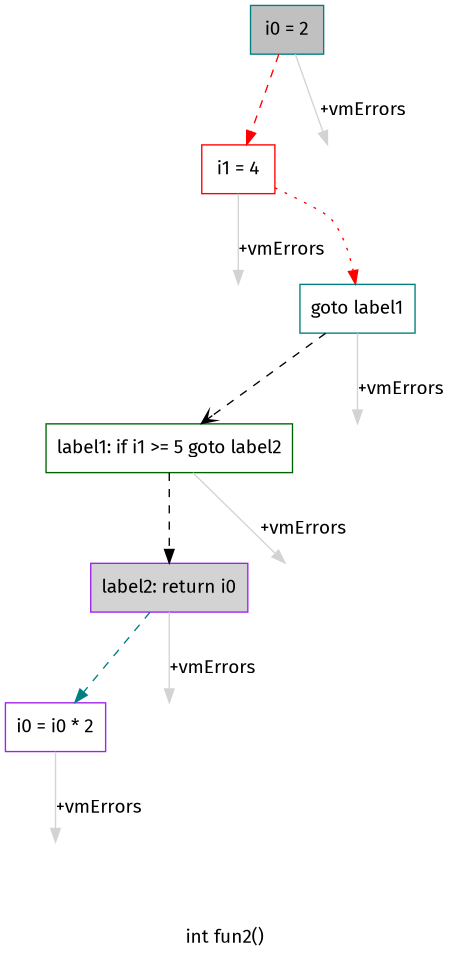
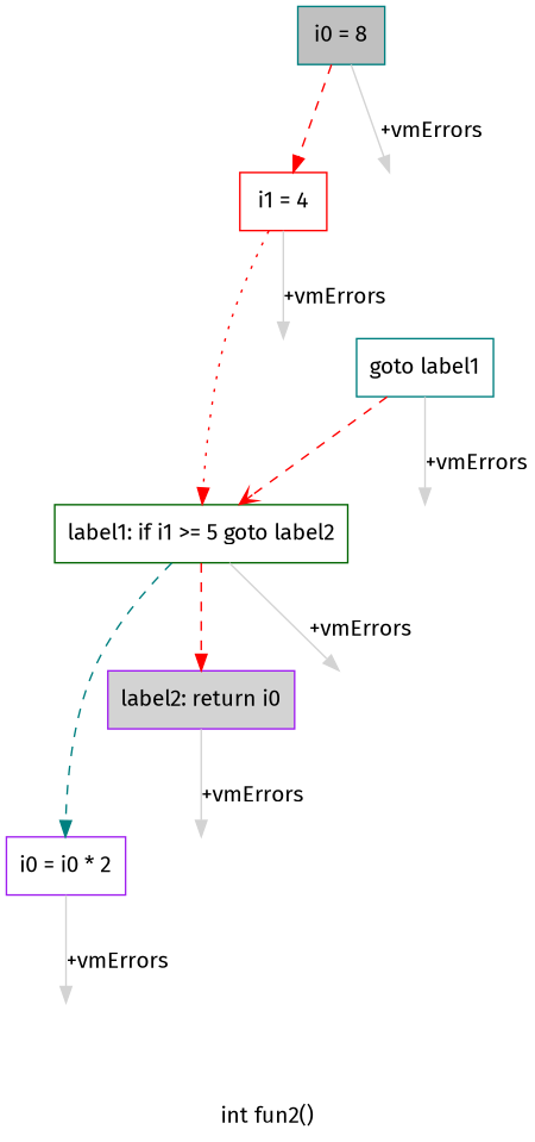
  digraph {
    fontname="Fira Sans"
    label="int fun2()"
    node [fontname="Fira Sans" shape=box style=invis]
    edge [color=lightgray fontname="Fira Sans"]
-   n1 [color=teal fillcolor=gray label="i0 = 2" style=filled]
+   n1 [color=teal fillcolor=gray label="i0 = 8" style=filled]
    n2 [color=red label="i1 = 4" style=""]
    n3 [label=Esc]
    n4 [color=darkgreen label="label1: if i1 >= 5 goto label2" style=""]
    n5 [label=Esc]
    n6 [color=purple label="i0 = i0 * 2" style=""]
    n7 [color=purple fillcolor=lightgray label="label2: return i0" style=filled]
    n8 [label=Esc]
    n9 [label=Esc]
    n10 [label=Esc]
    n11 [color=teal label="goto label1" style=""]
    n12 [label=Esc]
    n13 [label=Esc]
    n1 -> n2 [arrowhead=normal color=red style=dashed]
    n1 -> n3 [label="\l+vmErrors"]
-   n2 -> n11 [arrowhead=normal color=red style=dotted]
+   n2 -> n4 [arrowhead=normal color=red style=dotted]
    n2 -> n5 [label="\l+vmErrors"]
-   n7 -> n6 [arrowhead=normal color=teal style=dashed]
-   n4 -> n7 [arrowhead=normal color=black style=dashed]
+   n4 -> n6 [arrowhead=normal color=teal style=dashed]
+   n4 -> n7 [arrowhead=normal color=red style=dashed]
    n4 -> n8 [label="\l+vmErrors"]
    n6 -> n9 [label="\l+vmErrors"]
    n7 -> n10 [label="\l+vmErrors"]
-   n11 -> n4 [arrowhead=vee color=black style=dashed]
+   n11 -> n4 [arrowhead=vee color=red style=dashed]
    n11 -> n12 [label="\l+vmErrors"]
  }
